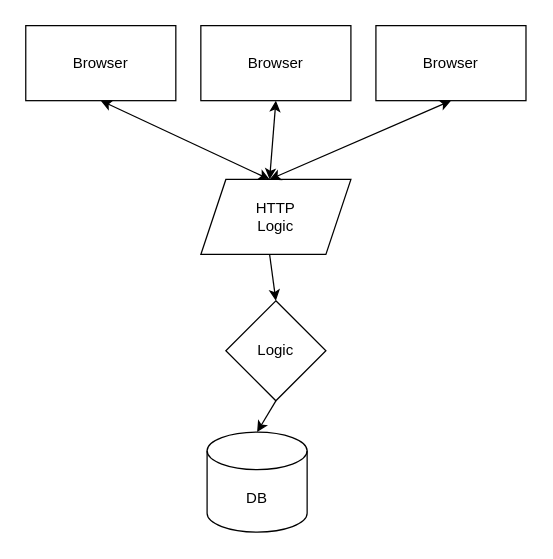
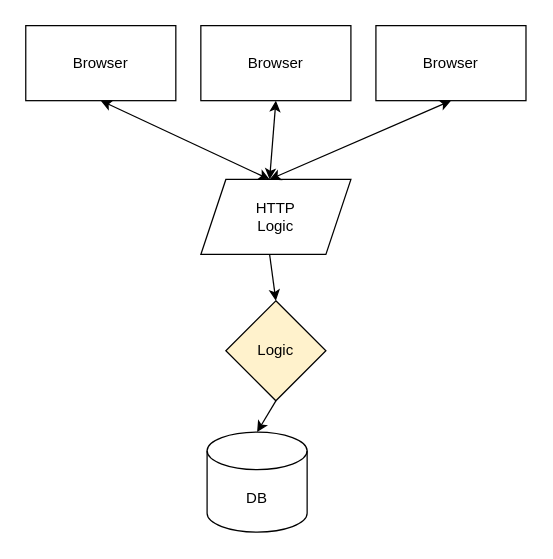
  <mxCell id="0" />
  <mxCell id="1" parent="0" />
  <mxCell id="2" value="DB" style="shape=cylinder3;whiteSpace=wrap;html=1;boundedLbl=1;backgroundOutline=1;size=15;" vertex="1" parent="1"><mxGeometry x="165" y="345" width="80" height="80" as="geometry" /></mxCell>
  <mxCell id="3" value="Browser" style="rounded=0;whiteSpace=wrap;html=1;" vertex="1" parent="1"><mxGeometry x="300" y="20" width="120" height="60" as="geometry" /></mxCell>
  <mxCell id="4" value="Browser" style="rounded=0;whiteSpace=wrap;html=1;" vertex="1" parent="1"><mxGeometry x="160" y="20" width="120" height="60" as="geometry" /></mxCell>
  <mxCell id="5" value="Browser" style="rounded=0;whiteSpace=wrap;html=1;" vertex="1" parent="1"><mxGeometry x="20" y="20" width="120" height="60" as="geometry" /></mxCell>
  <mxCell id="6" value="HTTP&lt;br&gt;Logic" style="shape=parallelogram;perimeter=parallelogramPerimeter;whiteSpace=wrap;html=1;fixedSize=1;" vertex="1" parent="1"><mxGeometry x="160" y="143" width="120" height="60" as="geometry" /></mxCell>
  <mxCell id="7" value="" style="endArrow=classic;startArrow=classic;html=1;entryX=0.5;entryY=1;entryDx=0;entryDy=0;" edge="1" parent="1" target="5"><mxGeometry width="50" height="50" relative="1" as="geometry"><mxPoint x="215" y="143" as="sourcePoint" /><mxPoint x="265" y="93" as="targetPoint" /></mxGeometry></mxCell>
  <mxCell id="8" value="" style="endArrow=classic;startArrow=classic;html=1;" edge="1" parent="1"><mxGeometry width="50" height="50" relative="1" as="geometry"><mxPoint x="215" y="143" as="sourcePoint" /><mxPoint x="220" y="80" as="targetPoint" /></mxGeometry></mxCell>
  <mxCell id="9" value="" style="endArrow=classic;startArrow=classic;html=1;entryX=0.5;entryY=1;entryDx=0;entryDy=0;" edge="1" parent="1" target="3"><mxGeometry width="50" height="50" relative="1" as="geometry"><mxPoint x="215" y="143" as="sourcePoint" /><mxPoint x="265" y="93" as="targetPoint" /></mxGeometry></mxCell>
- <mxCell id="10" value="Logic" style="rhombus;whiteSpace=wrap;html=1;" vertex="1" parent="1"><mxGeometry x="180" y="240" width="80" height="80" as="geometry" /></mxCell>
+ <mxCell id="10" value="Logic" style="rhombus;whiteSpace=wrap;html=1;fillColor=#fff2cc;" vertex="1" parent="1"><mxGeometry x="180" y="240" width="80" height="80" as="geometry" /></mxCell>
  <mxCell id="11" value="" style="endArrow=classic;html=1;entryX=0.5;entryY=0;entryDx=0;entryDy=0;" edge="1" parent="1" target="10"><mxGeometry width="50" height="50" relative="1" as="geometry"><mxPoint x="215" y="203" as="sourcePoint" /><mxPoint x="265" y="153" as="targetPoint" /></mxGeometry></mxCell>
  <mxCell id="12" value="" style="endArrow=classic;html=1;entryX=0.5;entryY=0;entryDx=0;entryDy=0;entryPerimeter=0;" edge="1" parent="1" target="2"><mxGeometry width="50" height="50" relative="1" as="geometry"><mxPoint x="220" y="320" as="sourcePoint" /><mxPoint x="270" y="270" as="targetPoint" /></mxGeometry></mxCell>
